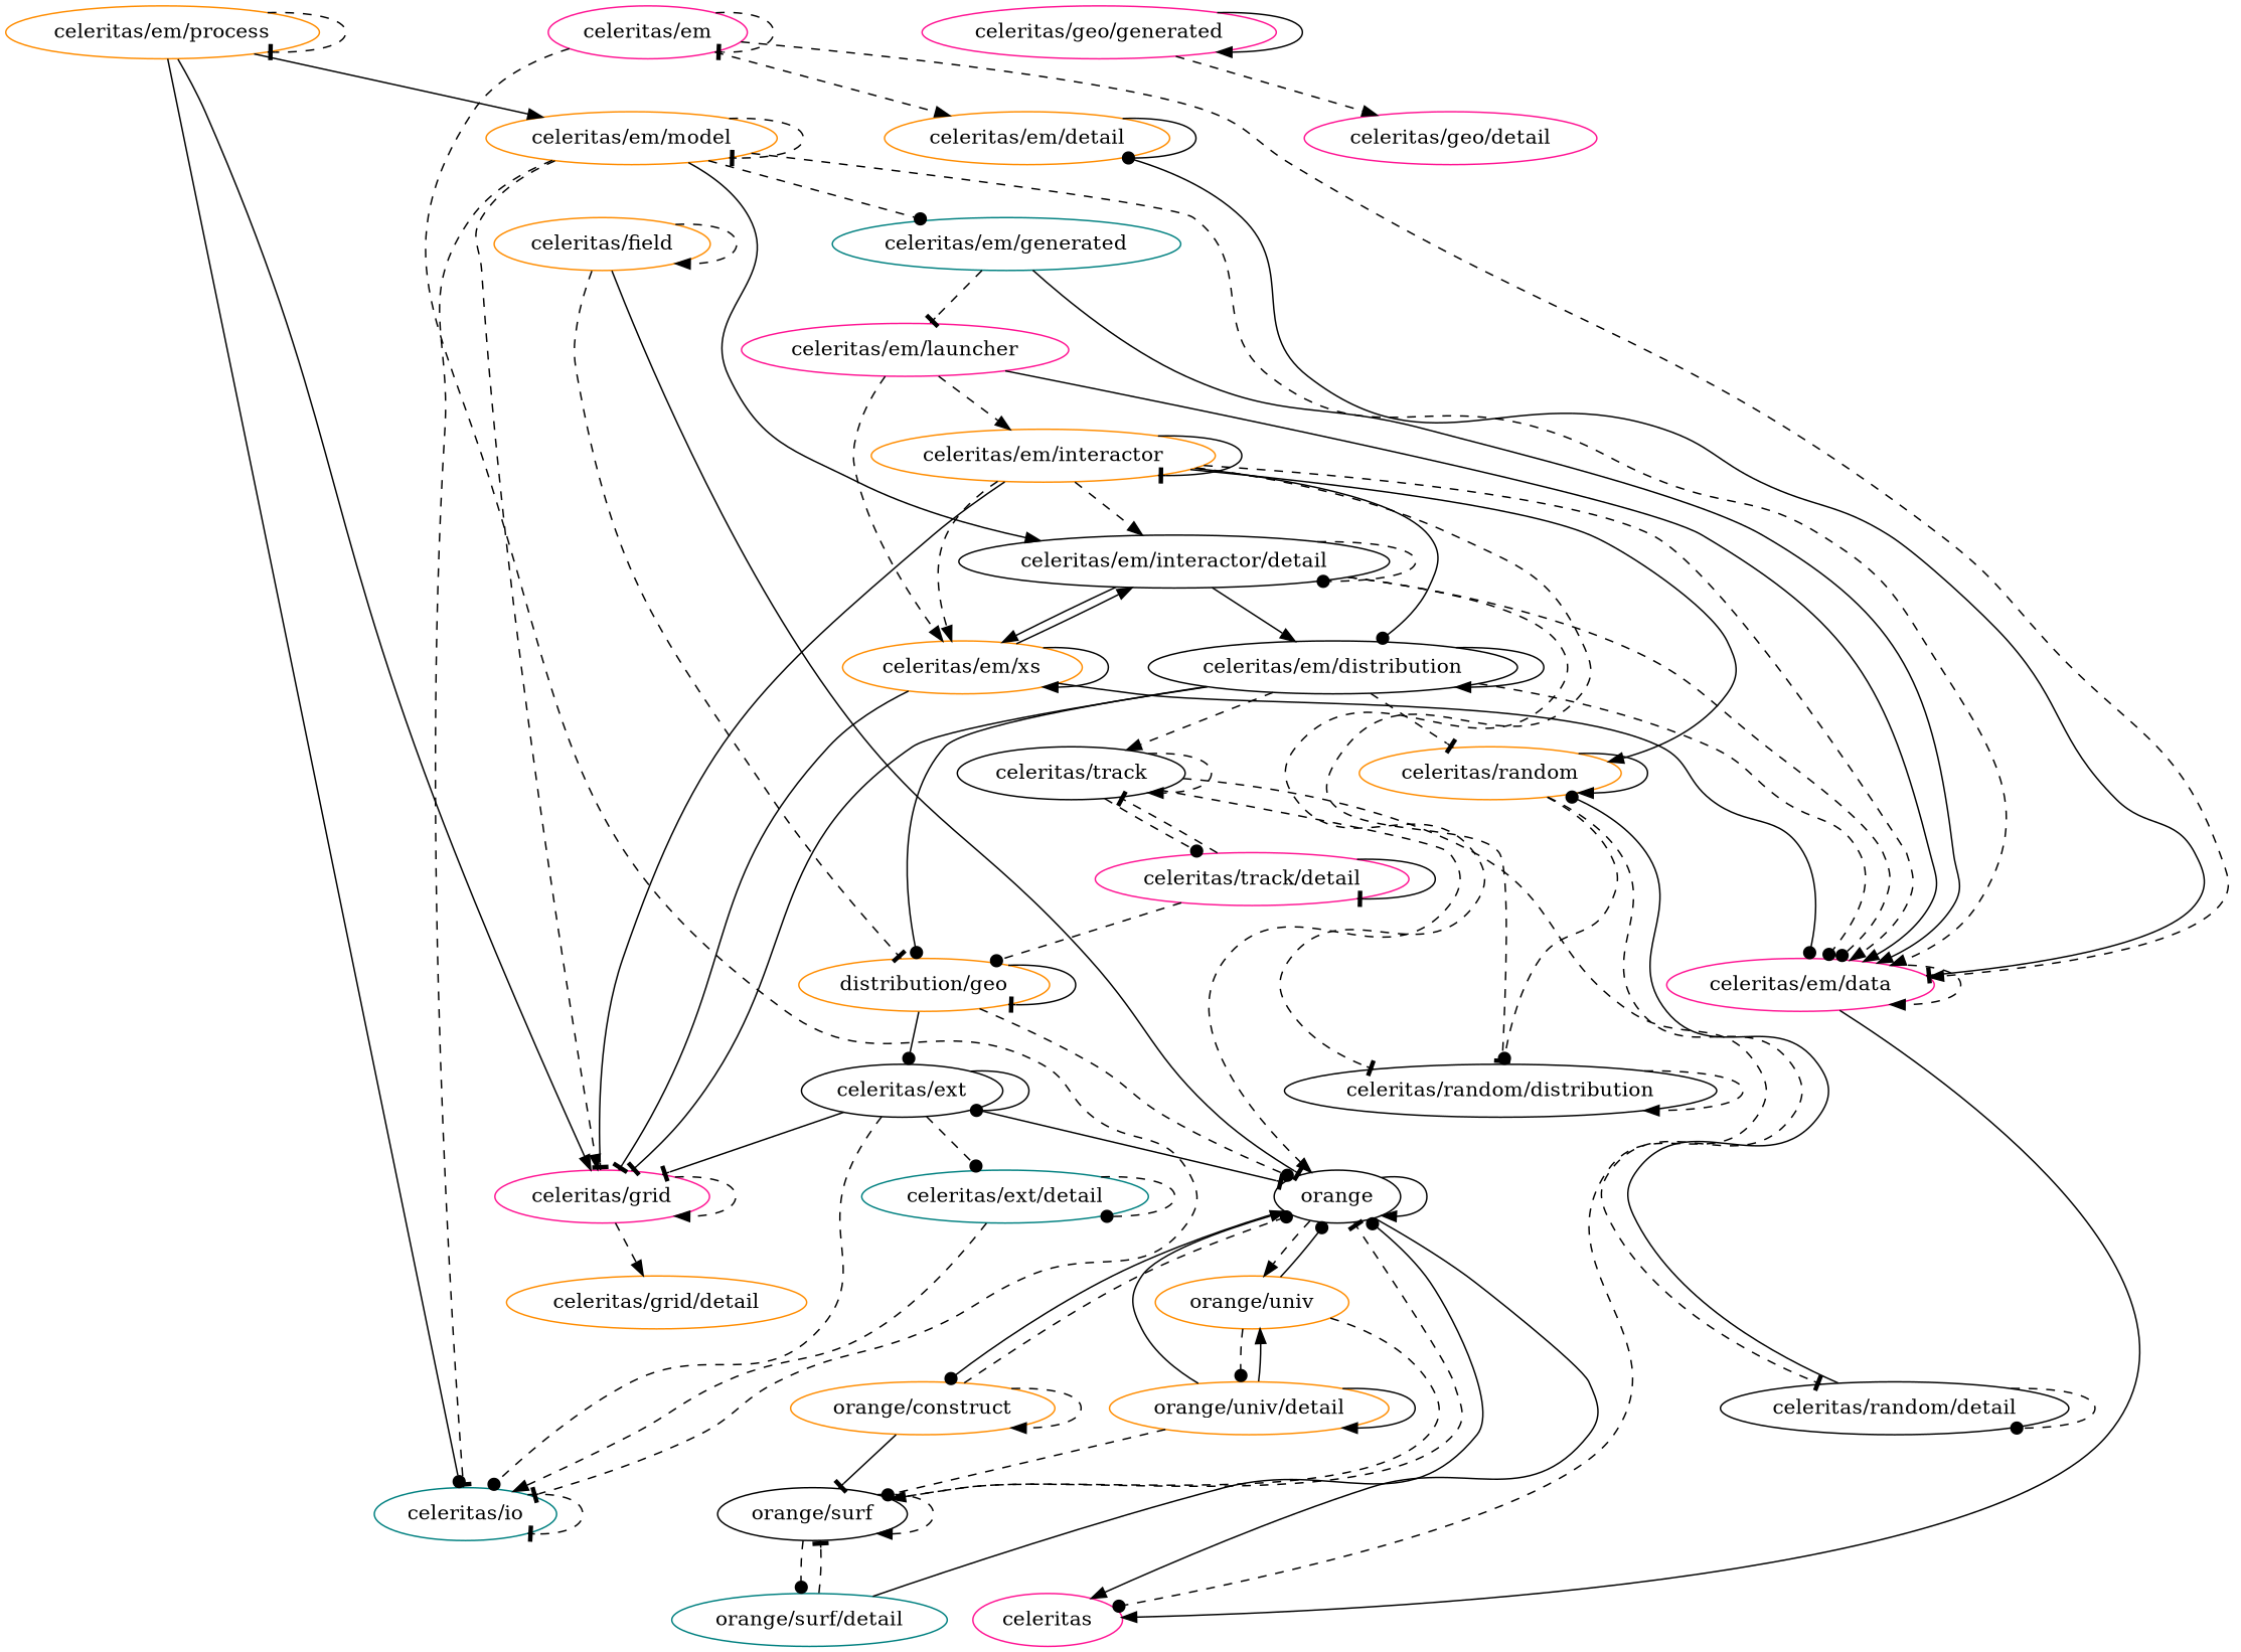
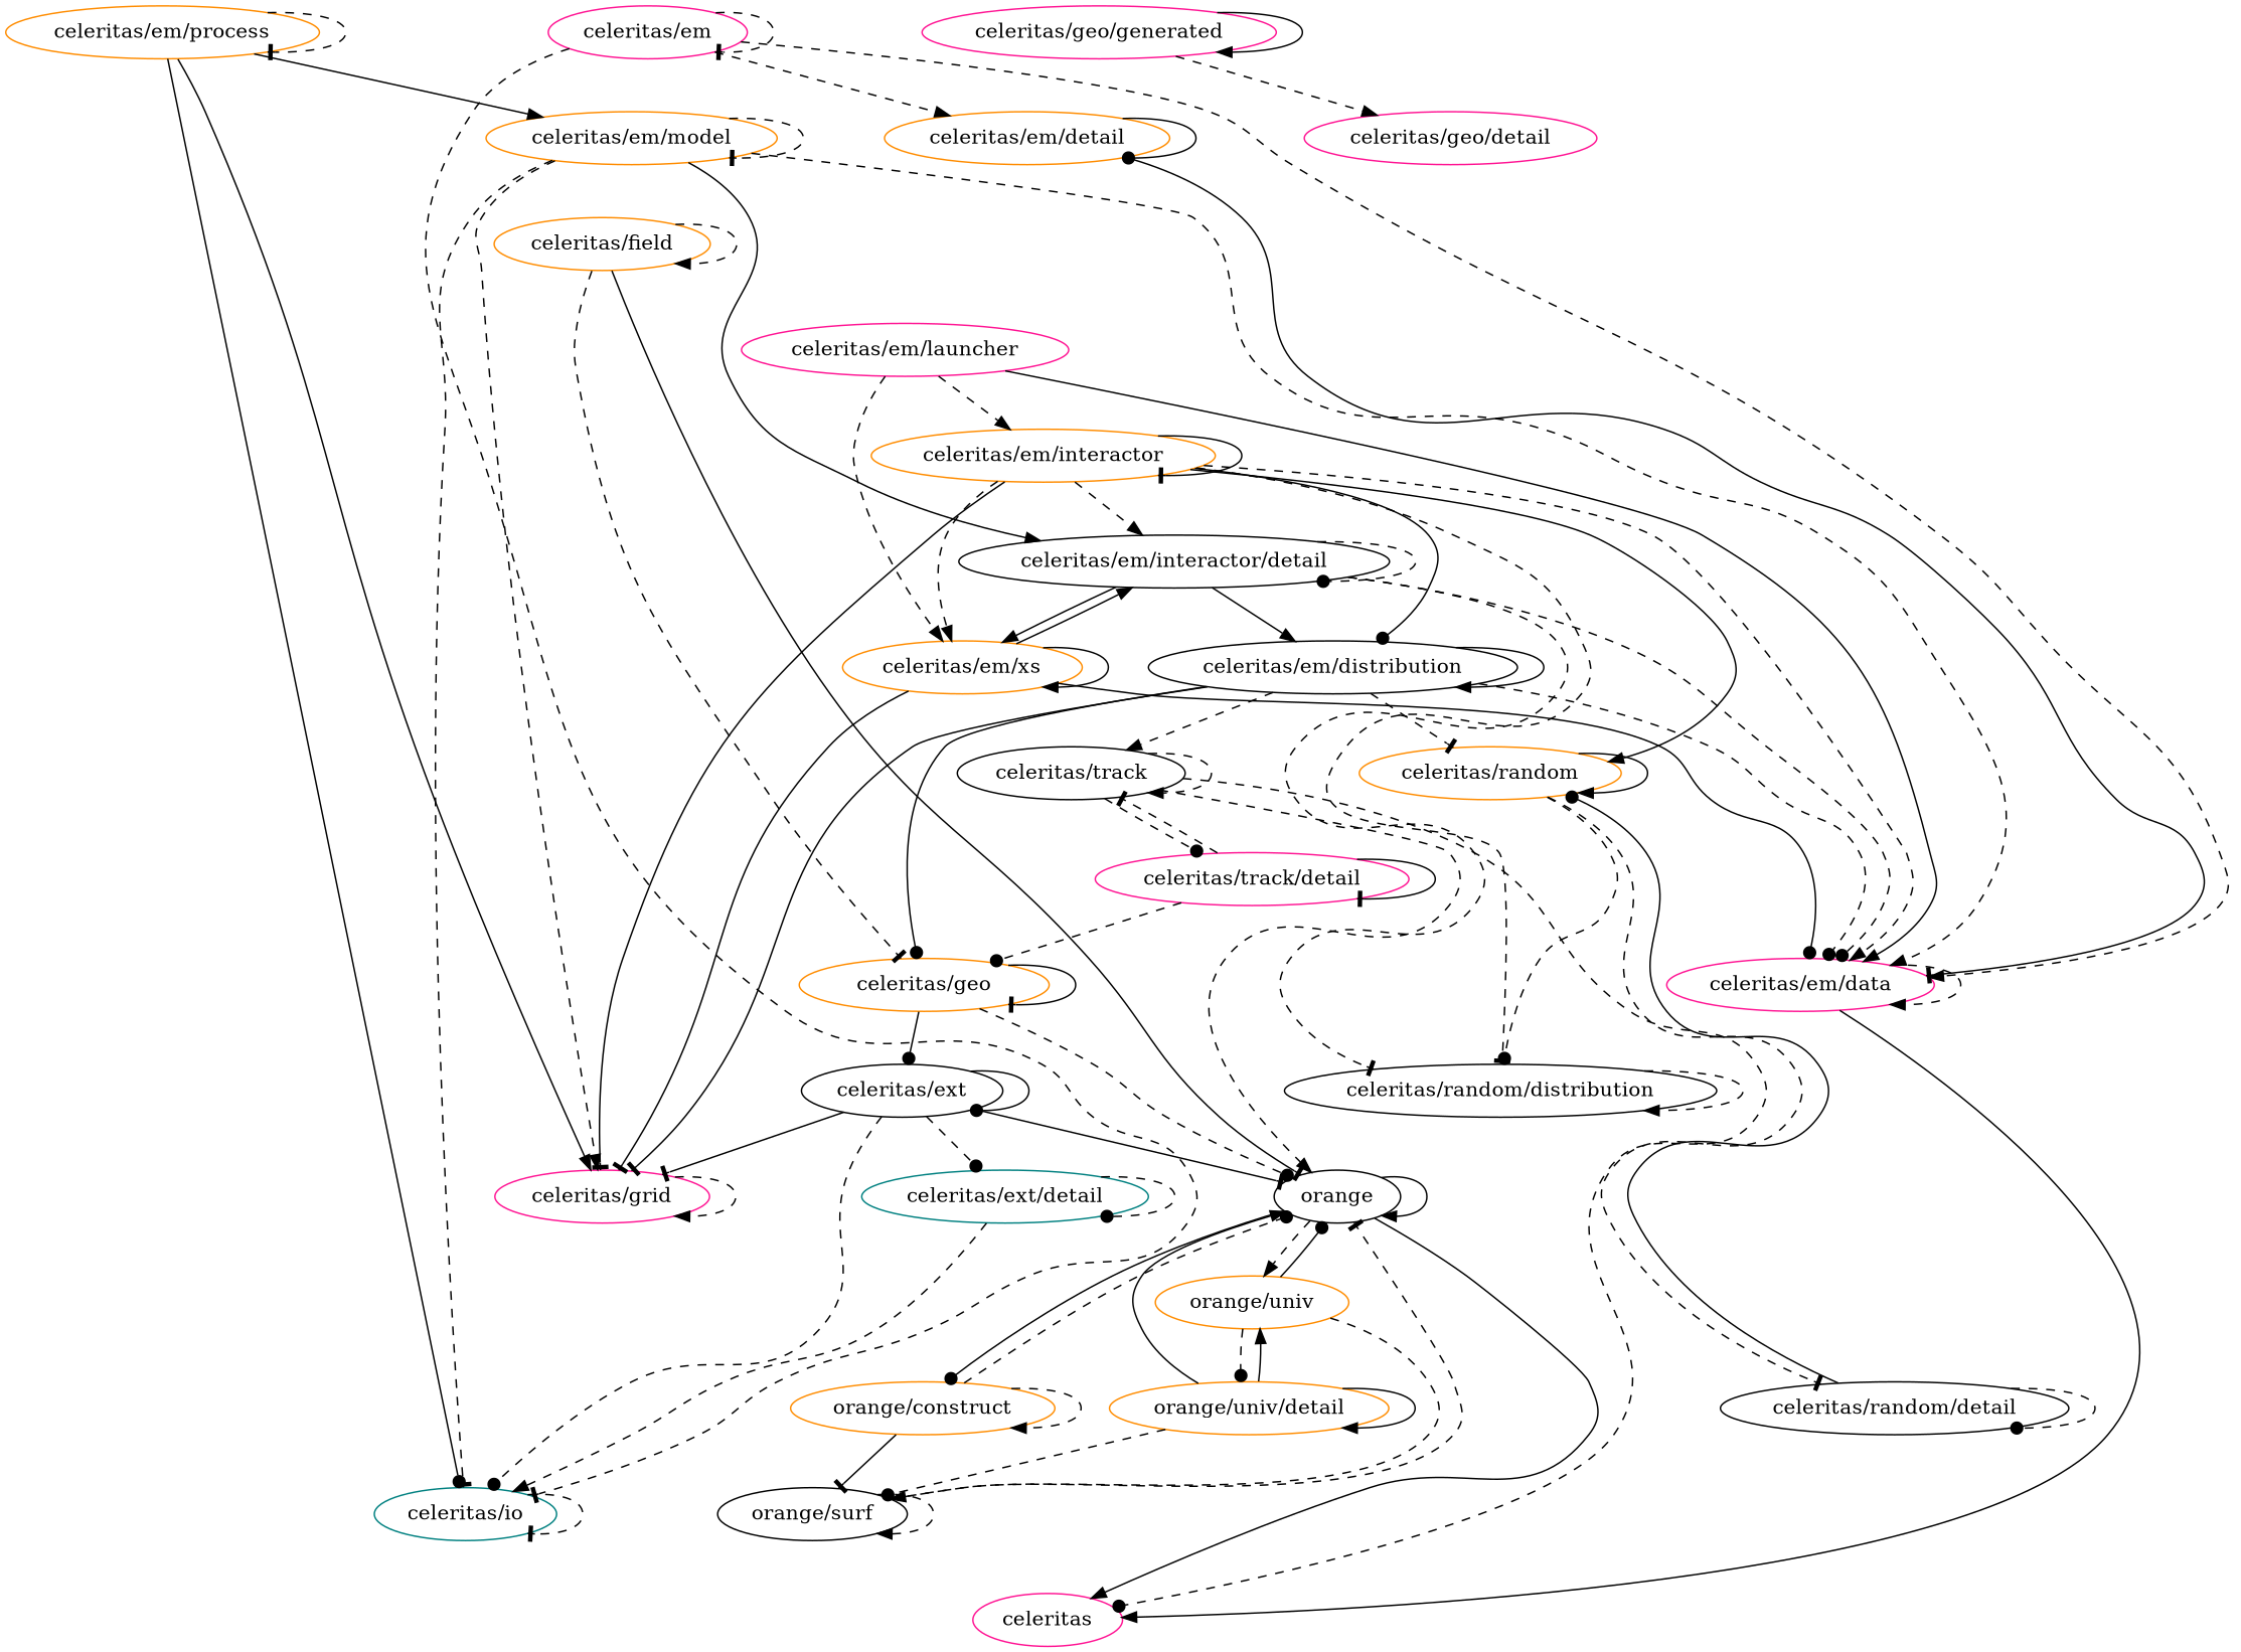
  digraph {
    node [color=darkorange]
    edge [arrowhead=normal style=dashed weight=0.171]
    "celeritas/ext" [color=black]
    "celeritas/ext/detail" [color=teal]
    orange [color=black]
    "celeritas/io" [color=teal]
    "celeritas/grid" [color=deeppink]
    celeritas [color=deeppink]
    "orange/construct"
    "orange/univ"
    "celeritas/field"
-   "celeritas/geo" [label="distribution/geo"]
+   "celeritas/geo"
    "orange/surf" [color=black]
    "orange/univ/detail"
    "celeritas/geo/generated" [color=deeppink]
    "celeritas/geo/detail" [color=deeppink]
-   "orange/surf/detail" [color=teal]
    "celeritas/em/interactor"
    "celeritas/random/distribution" [color=black]
    "celeritas/em/data" [color=deeppink]
    "celeritas/em/interactor/detail" [color=black]
    "celeritas/em/xs"
    "celeritas/em/distribution" [color=black]
    "celeritas/random"
-   "celeritas/grid/detail"
    "celeritas/track" [color=black]
    "celeritas/random/detail" [color=black]
    "celeritas/em" [color=deeppink]
    "celeritas/em/detail"
    "celeritas/em/model"
-   "celeritas/em/generated" [color=teal]
    "celeritas/em/launcher" [color=deeppink]
    "celeritas/em/process"
    "celeritas/track/detail" [color=deeppink]
    "celeritas/ext" -> "celeritas/ext" [arrowhead=dot style=solid weight=0.283]
    "celeritas/ext" -> "celeritas/ext/detail" [arrowhead=dot weight=0.311]
    "celeritas/ext" -> orange [arrowhead=tee style=solid weight=0.190]
    "celeritas/ext" -> "celeritas/io" [arrowhead=dot weight=0.258]
    "celeritas/ext" -> "celeritas/grid" [arrowhead=tee style=solid weight=0.155]
    "celeritas/ext/detail" -> "celeritas/ext/detail" [arrowhead=dot weight=0.485]
    "celeritas/ext/detail" -> "celeritas/io" [weight=0.217]
    orange -> orange [style=solid weight=0.211]
    orange -> celeritas [style=solid weight=0.167]
    orange -> "orange/construct" [arrowhead=dot style=solid weight=0.053]
    orange -> "orange/univ" [weight=0.167]
    "celeritas/io" -> "celeritas/io" [arrowhead=tee weight=0.535]
    "celeritas/grid" -> "celeritas/grid" [weight=0.294]
-   "celeritas/grid" -> "celeritas/grid/detail" [weight=0.206]
    "orange/construct" -> orange [arrowhead=dot weight=0.340]
    "orange/construct" -> "orange/construct" [weight=0.422]
    "orange/construct" -> "orange/surf" [arrowhead=tee style=solid weight=0.129]
    "orange/univ" -> orange [arrowhead=dot style=solid weight=0.156]
    "orange/univ" -> "orange/surf" [weight=0.111]
    "orange/univ" -> "orange/univ/detail" [arrowhead=dot weight=0.111]
    "celeritas/field" -> orange [arrowhead=tee style=solid weight=0.312]
    "celeritas/field" -> "celeritas/field" [weight=0.286]
    "celeritas/field" -> "celeritas/geo" [arrowhead=tee weight=0.312]
    "celeritas/geo" -> "celeritas/ext" [arrowhead=dot style=solid weight=0.500]
    "celeritas/geo" -> orange [arrowhead=dot weight=0.387]
    "celeritas/geo" -> "celeritas/geo" [arrowhead=tee style=solid weight=0.422]
    "orange/surf" -> orange [arrowhead=tee weight=0.418]
    "orange/surf" -> "orange/surf" [weight=0.312]
-   "orange/surf" -> "orange/surf/detail" [arrowhead=dot weight=0.195]
    "orange/univ/detail" -> orange [style=solid weight=0.250]
    "orange/univ/detail" -> "orange/univ" [style=solid]
    "orange/univ/detail" -> "orange/surf" [arrowhead=dot weight=0.143]
    "orange/univ/detail" -> "orange/univ/detail" [style=solid weight=0.211]
    "celeritas/geo/generated" -> "celeritas/geo/generated" [style=solid]
    "celeritas/geo/generated" -> "celeritas/geo/detail"
-   "orange/surf/detail" -> orange [arrowhead=dot style=solid weight=0.175]
-   "orange/surf/detail" -> "orange/surf" [arrowhead=tee weight=0.100]
    "celeritas/em/interactor" -> "celeritas/grid" [arrowhead=tee style=solid weight=0.062]
    "celeritas/em/interactor" -> "celeritas/em/interactor" [arrowhead=tee style=solid weight=0.103]
    "celeritas/em/interactor" -> "celeritas/random/distribution" [arrowhead=tee weight=0.084]
    "celeritas/em/interactor" -> "celeritas/em/data" [weight=0.077]
    "celeritas/em/interactor" -> "celeritas/em/interactor/detail" [weight=0.055]
    "celeritas/em/interactor" -> "celeritas/em/xs" [weight=0.061]
    "celeritas/em/interactor" -> "celeritas/em/distribution" [arrowhead=dot style=solid weight=0.059]
    "celeritas/em/interactor" -> "celeritas/random" [style=solid weight=0.071]
    "celeritas/random/distribution" -> "celeritas/random/distribution" [weight=0.225]
    "celeritas/em/data" -> celeritas [style=solid weight=0.200]
    "celeritas/em/data" -> "celeritas/em/data" [weight=0.170]
    "celeritas/em/interactor/detail" -> "celeritas/random/distribution" [arrowhead=tee weight=0.153]
    "celeritas/em/interactor/detail" -> "celeritas/em/data" [arrowhead=dot weight=0.080]
    "celeritas/em/interactor/detail" -> "celeritas/em/interactor/detail" [arrowhead=dot weight=0.080]
    "celeritas/em/interactor/detail" -> "celeritas/em/xs" [style=solid weight=0.083]
    "celeritas/em/interactor/detail" -> "celeritas/em/distribution" [style=solid weight=0.176]
    "celeritas/em/xs" -> "celeritas/grid" [arrowhead=tee style=solid weight=0.106]
    "celeritas/em/xs" -> "celeritas/em/data" [arrowhead=dot style=solid weight=0.109]
    "celeritas/em/xs" -> "celeritas/em/interactor/detail" [style=solid weight=0.095]
    "celeritas/em/xs" -> "celeritas/em/xs" [style=solid weight=0.129]
    "celeritas/em/distribution" -> "celeritas/grid" [arrowhead=tee style=solid weight=0.124]
    "celeritas/em/distribution" -> "celeritas/geo" [arrowhead=dot style=solid weight=0.062]
    "celeritas/em/distribution" -> "celeritas/em/data" [arrowhead=dot weight=0.124]
    "celeritas/em/distribution" -> "celeritas/em/distribution" [style=solid weight=0.205]
    "celeritas/em/distribution" -> "celeritas/random" [arrowhead=tee weight=0.062]
    "celeritas/em/distribution" -> "celeritas/track" [weight=0.062]
    "celeritas/random" -> "celeritas/random/distribution" [arrowhead=dot weight=0.250]
    "celeritas/random" -> "celeritas/random" [style=solid weight=0.483]
    "celeritas/random" -> "celeritas/random/detail" [arrowhead=tee weight=0.222]
    "celeritas/track" -> orange [weight=0.111]
    "celeritas/track" -> celeritas [arrowhead=dot weight=0.139]
    "celeritas/track" -> "celeritas/track" [weight=0.249]
    "celeritas/track" -> "celeritas/track/detail" [arrowhead=dot weight=0.100]
    "celeritas/random/detail" -> "celeritas/random" [arrowhead=dot style=solid weight=0.261]
    "celeritas/random/detail" -> "celeritas/random/detail" [arrowhead=dot weight=0.225]
    "celeritas/em" -> "celeritas/io" [arrowhead=tee weight=0.200]
    "celeritas/em" -> "celeritas/em/data" [weight=0.126]
    "celeritas/em" -> "celeritas/em" [arrowhead=tee weight=0.053]
    "celeritas/em" -> "celeritas/em/detail" [weight=0.053]
    "celeritas/em/detail" -> "celeritas/em/data" [arrowhead=tee style=solid weight=0.333]
    "celeritas/em/detail" -> "celeritas/em/detail" [arrowhead=dot style=solid weight=0.333]
    "celeritas/em/model" -> "celeritas/io" [arrowhead=tee weight=0.167]
    "celeritas/em/model" -> "celeritas/grid" [weight=0.079]
    "celeritas/em/model" -> "celeritas/em/data" [weight=0.213]
    "celeritas/em/model" -> "celeritas/em/interactor/detail" [style=solid weight=0.088]
    "celeritas/em/model" -> "celeritas/em/model" [arrowhead=tee weight=0.139]
-   "celeritas/em/model" -> "celeritas/em/generated" [arrowhead=dot weight=0.138]
-   "celeritas/em/generated" -> "celeritas/em/data" [style=solid weight=0.333]
-   "celeritas/em/generated" -> "celeritas/em/launcher" [arrowhead=tee weight=0.208]
    "celeritas/em/launcher" -> "celeritas/em/interactor" [weight=0.218]
    "celeritas/em/launcher" -> "celeritas/em/data" [style=solid weight=0.218]
    "celeritas/em/launcher" -> "celeritas/em/xs" [weight=0.143]
    "celeritas/em/process" -> "celeritas/io" [arrowhead=dot style=solid]
    "celeritas/em/process" -> "celeritas/grid" [style=solid weight=0.333]
    "celeritas/em/process" -> "celeritas/em/model" [style=solid weight=0.315]
    "celeritas/em/process" -> "celeritas/em/process" [arrowhead=tee weight=0.315]
    "celeritas/track/detail" -> "celeritas/geo" [arrowhead=dot weight=0.131]
    "celeritas/track/detail" -> "celeritas/track" [arrowhead=tee weight=0.223]
    "celeritas/track/detail" -> "celeritas/track/detail" [arrowhead=tee style=solid weight=0.244]
  }
